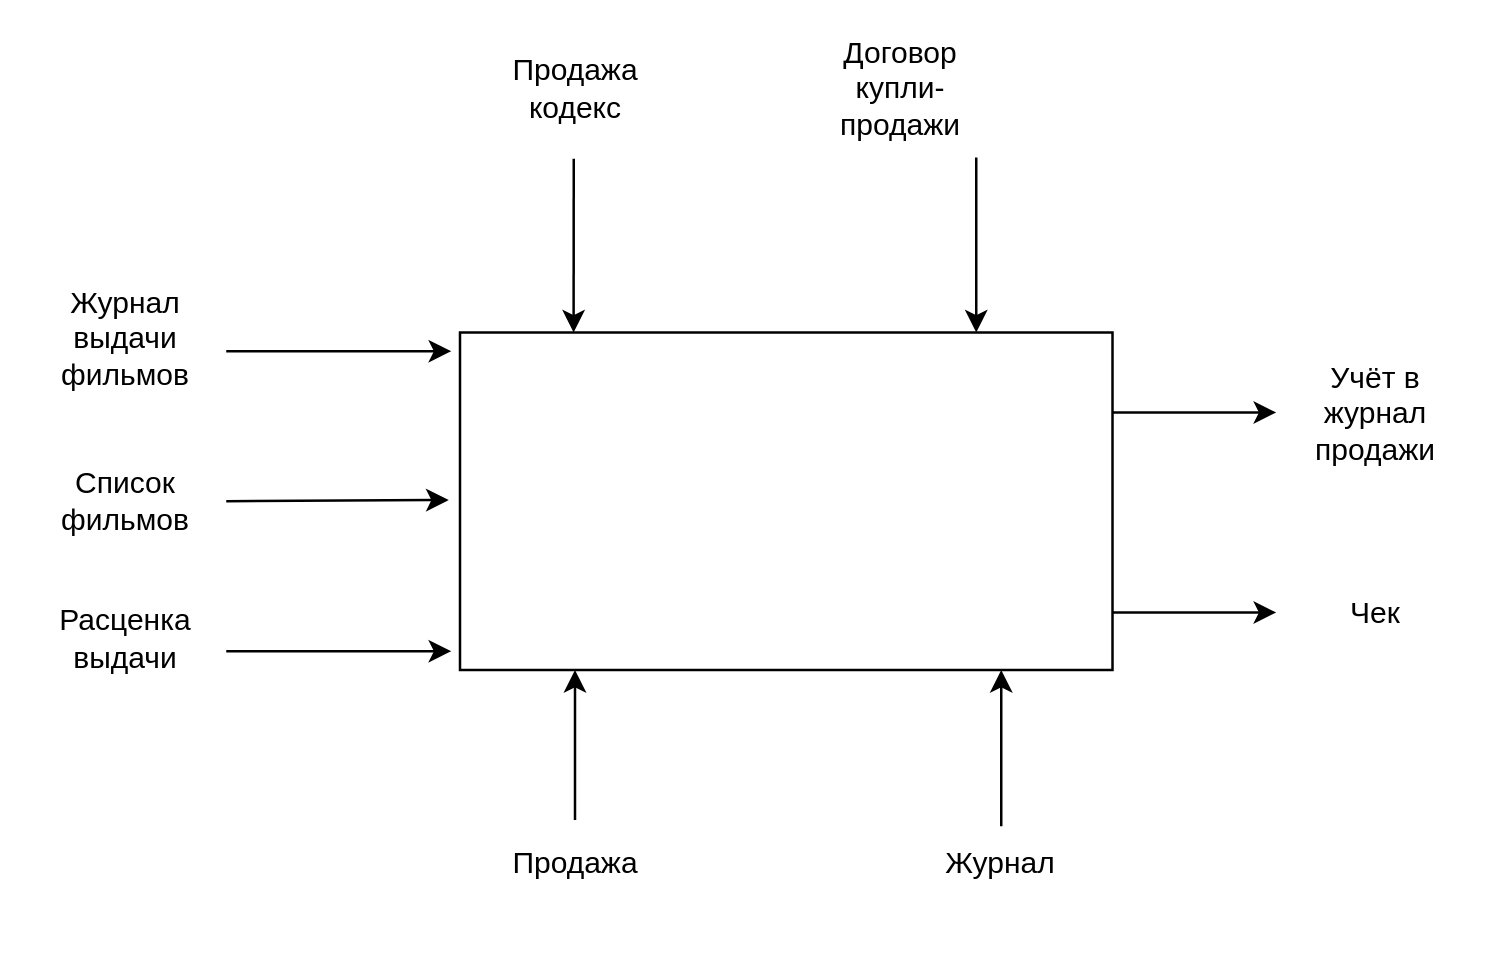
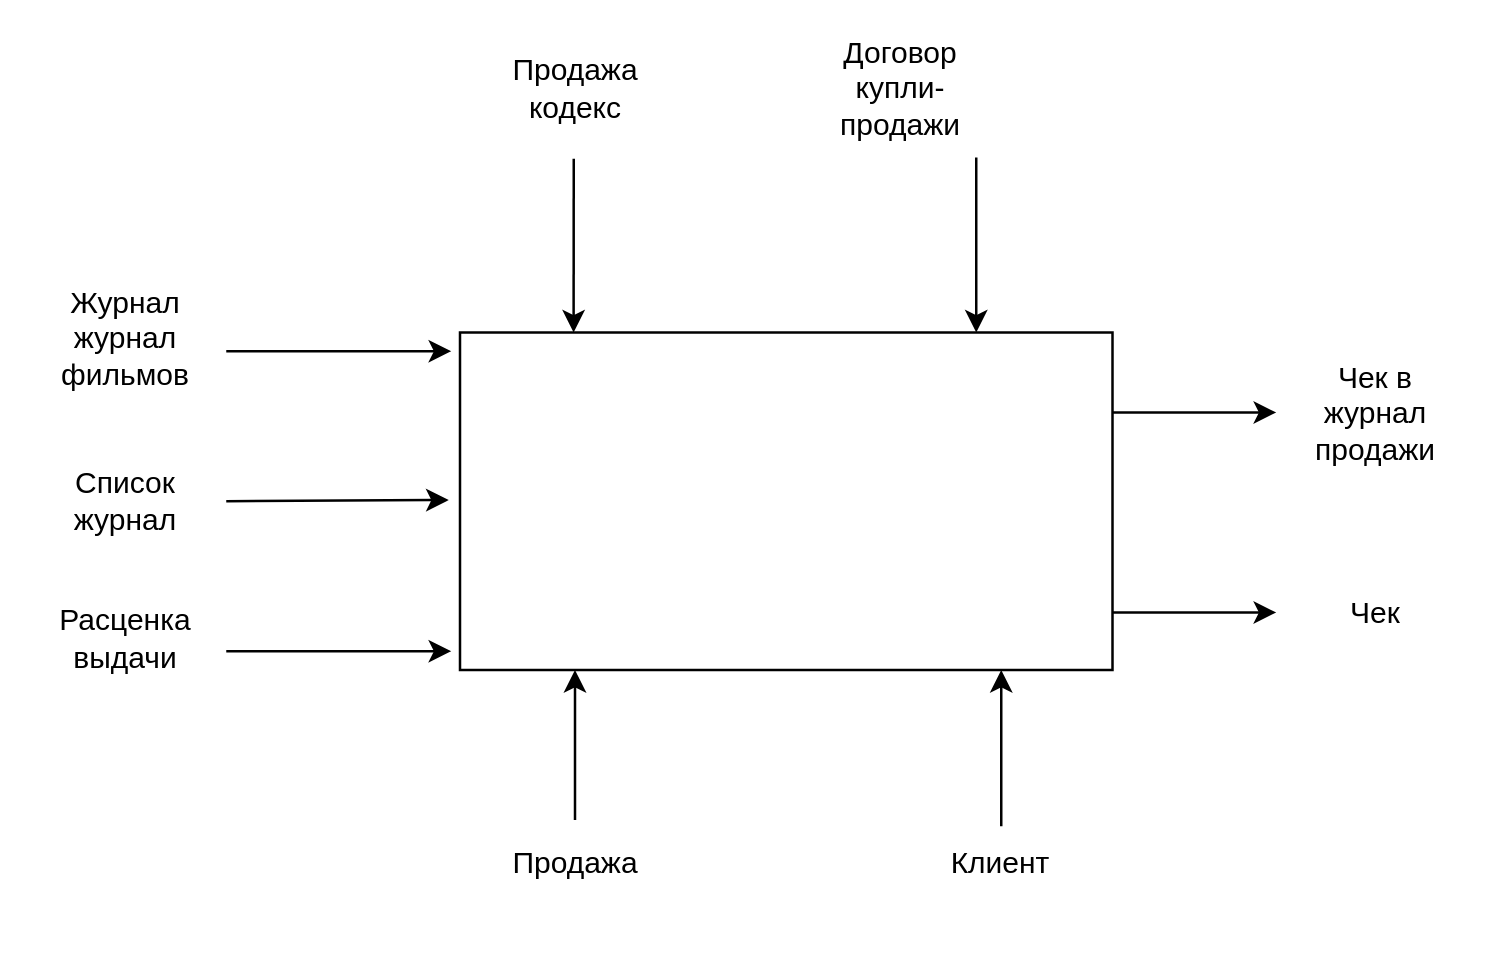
  <mxCell id="0" />
  <mxCell id="1" parent="0" />
  <mxCell id="2" value="" style="endArrow=classic;html=1;rounded=0;" parent="1" edge="1"><mxGeometry width="50" height="50" relative="1" as="geometry"><mxPoint x="90" y="140" as="sourcePoint" /><mxPoint x="180" y="140" as="targetPoint" /></mxGeometry></mxCell>
- <mxCell id="3" value="Журнал выдачи фильмов" style="text;html=1;align=center;verticalAlign=middle;whiteSpace=wrap;rounded=0;" parent="1" vertex="1"><mxGeometry x="20" y="120" width="60" height="30" as="geometry" /></mxCell>
+ <mxCell id="3" value="Журнал журнал фильмов" style="text;html=1;align=center;verticalAlign=middle;whiteSpace=wrap;rounded=0;" parent="1" vertex="1"><mxGeometry x="20" y="120" width="60" height="30" as="geometry" /></mxCell>
  <mxCell id="4" value="" style="endArrow=classic;html=1;rounded=0;" parent="1" edge="1"><mxGeometry width="50" height="50" relative="1" as="geometry"><mxPoint x="90" y="200" as="sourcePoint" /><mxPoint x="179" y="199.5" as="targetPoint" /></mxGeometry></mxCell>
- <mxCell id="5" value="Список фильмов" style="text;html=1;align=center;verticalAlign=middle;whiteSpace=wrap;rounded=0;" parent="1" vertex="1"><mxGeometry x="20" y="185" width="60" height="30" as="geometry" /></mxCell>
+ <mxCell id="5" value="Список журнал" style="text;html=1;align=center;verticalAlign=middle;whiteSpace=wrap;rounded=0;" parent="1" vertex="1"><mxGeometry x="20" y="185" width="60" height="30" as="geometry" /></mxCell>
  <mxCell id="6" value="" style="endArrow=classic;html=1;rounded=0;" parent="1" edge="1"><mxGeometry width="50" height="50" relative="1" as="geometry"><mxPoint x="229.5" y="327.5" as="sourcePoint" /><mxPoint x="229.5" y="267.5" as="targetPoint" /><Array as="points" /></mxGeometry></mxCell>
  <mxCell id="7" value="Продажа" style="text;html=1;align=center;verticalAlign=middle;whiteSpace=wrap;rounded=0;" parent="1" vertex="1"><mxGeometry x="200" y="330" width="60" height="30" as="geometry" /></mxCell>
- <mxCell id="8" value="Журнал" style="text;html=1;align=center;verticalAlign=middle;whiteSpace=wrap;rounded=0;" parent="1" vertex="1"><mxGeometry x="370" y="330" width="60" height="30" as="geometry" /></mxCell>
+ <mxCell id="8" value="Клиент" style="text;html=1;align=center;verticalAlign=middle;whiteSpace=wrap;rounded=0;" parent="1" vertex="1"><mxGeometry x="370" y="330" width="60" height="30" as="geometry" /></mxCell>
  <mxCell id="9" value="" style="endArrow=classic;html=1;rounded=0;entryX=0.717;entryY=1;entryDx=0;entryDy=0;entryPerimeter=0;" parent="1" edge="1"><mxGeometry width="50" height="50" relative="1" as="geometry"><mxPoint x="400" y="330" as="sourcePoint" /><mxPoint x="400" y="267.5" as="targetPoint" /></mxGeometry></mxCell>
  <mxCell id="10" value="" style="endArrow=classic;html=1;rounded=0;" parent="1" edge="1"><mxGeometry width="50" height="50" relative="1" as="geometry"><mxPoint x="90" y="260" as="sourcePoint" /><mxPoint x="180" y="260" as="targetPoint" /></mxGeometry></mxCell>
  <mxCell id="11" value="Расценка выдачи" style="text;html=1;align=center;verticalAlign=middle;whiteSpace=wrap;rounded=0;" parent="1" vertex="1"><mxGeometry x="20" y="230" width="60" height="50" as="geometry" /></mxCell>
  <mxCell id="12" value="" style="endArrow=classic;html=1;rounded=0;" parent="1" edge="1"><mxGeometry width="50" height="50" relative="1" as="geometry"><mxPoint x="440" y="164.5" as="sourcePoint" /><mxPoint x="510" y="164.5" as="targetPoint" /></mxGeometry></mxCell>
  <mxCell id="13" value="" style="endArrow=classic;html=1;rounded=0;" parent="1" edge="1"><mxGeometry width="50" height="50" relative="1" as="geometry"><mxPoint x="440" y="244.5" as="sourcePoint" /><mxPoint x="510" y="244.5" as="targetPoint" /></mxGeometry></mxCell>
  <mxCell id="14" value="Чек" style="text;html=1;align=center;verticalAlign=middle;whiteSpace=wrap;rounded=0;" parent="1" vertex="1"><mxGeometry x="520" y="230" width="60" height="30" as="geometry" /></mxCell>
  <mxCell id="15" value="" style="endArrow=classic;html=1;rounded=0;entryX=0.217;entryY=0;entryDx=0;entryDy=0;entryPerimeter=0;" parent="1" edge="1"><mxGeometry width="50" height="50" relative="1" as="geometry"><mxPoint x="229" y="63" as="sourcePoint" /><mxPoint x="228.94" y="132.5" as="targetPoint" /></mxGeometry></mxCell>
  <mxCell id="16" value="Продажа кодекс" style="text;html=1;align=center;verticalAlign=middle;whiteSpace=wrap;rounded=0;" parent="1" vertex="1"><mxGeometry x="200" y="20" width="60" height="30" as="geometry" /></mxCell>
  <mxCell id="17" value="" style="endArrow=classic;html=1;rounded=0;entryX=0.5;entryY=0;entryDx=0;entryDy=0;" parent="1" edge="1"><mxGeometry width="50" height="50" relative="1" as="geometry"><mxPoint x="390" y="62.5" as="sourcePoint" /><mxPoint x="390" y="132.5" as="targetPoint" /></mxGeometry></mxCell>
- <mxCell id="18" value="Учёт в журнал продажи" style="text;html=1;align=center;verticalAlign=middle;whiteSpace=wrap;rounded=0;" parent="1" vertex="1"><mxGeometry x="520" y="150" width="60" height="30" as="geometry" /></mxCell>
+ <mxCell id="18" value="Чек в журнал продажи" style="text;html=1;align=center;verticalAlign=middle;whiteSpace=wrap;rounded=0;" parent="1" vertex="1"><mxGeometry x="520" y="150" width="60" height="30" as="geometry" /></mxCell>
  <mxCell id="19" value="Договор купли-продажи" style="text;html=1;align=center;verticalAlign=middle;whiteSpace=wrap;rounded=0;" parent="1" vertex="1"><mxGeometry x="330" y="20" width="60" height="30" as="geometry" /></mxCell>
  <mxCell id="20" value="" style="rounded=0;whiteSpace=wrap;html=1;" vertex="1" parent="1"><mxGeometry x="183.5" y="132.5" width="261" height="135" as="geometry" /></mxCell>
